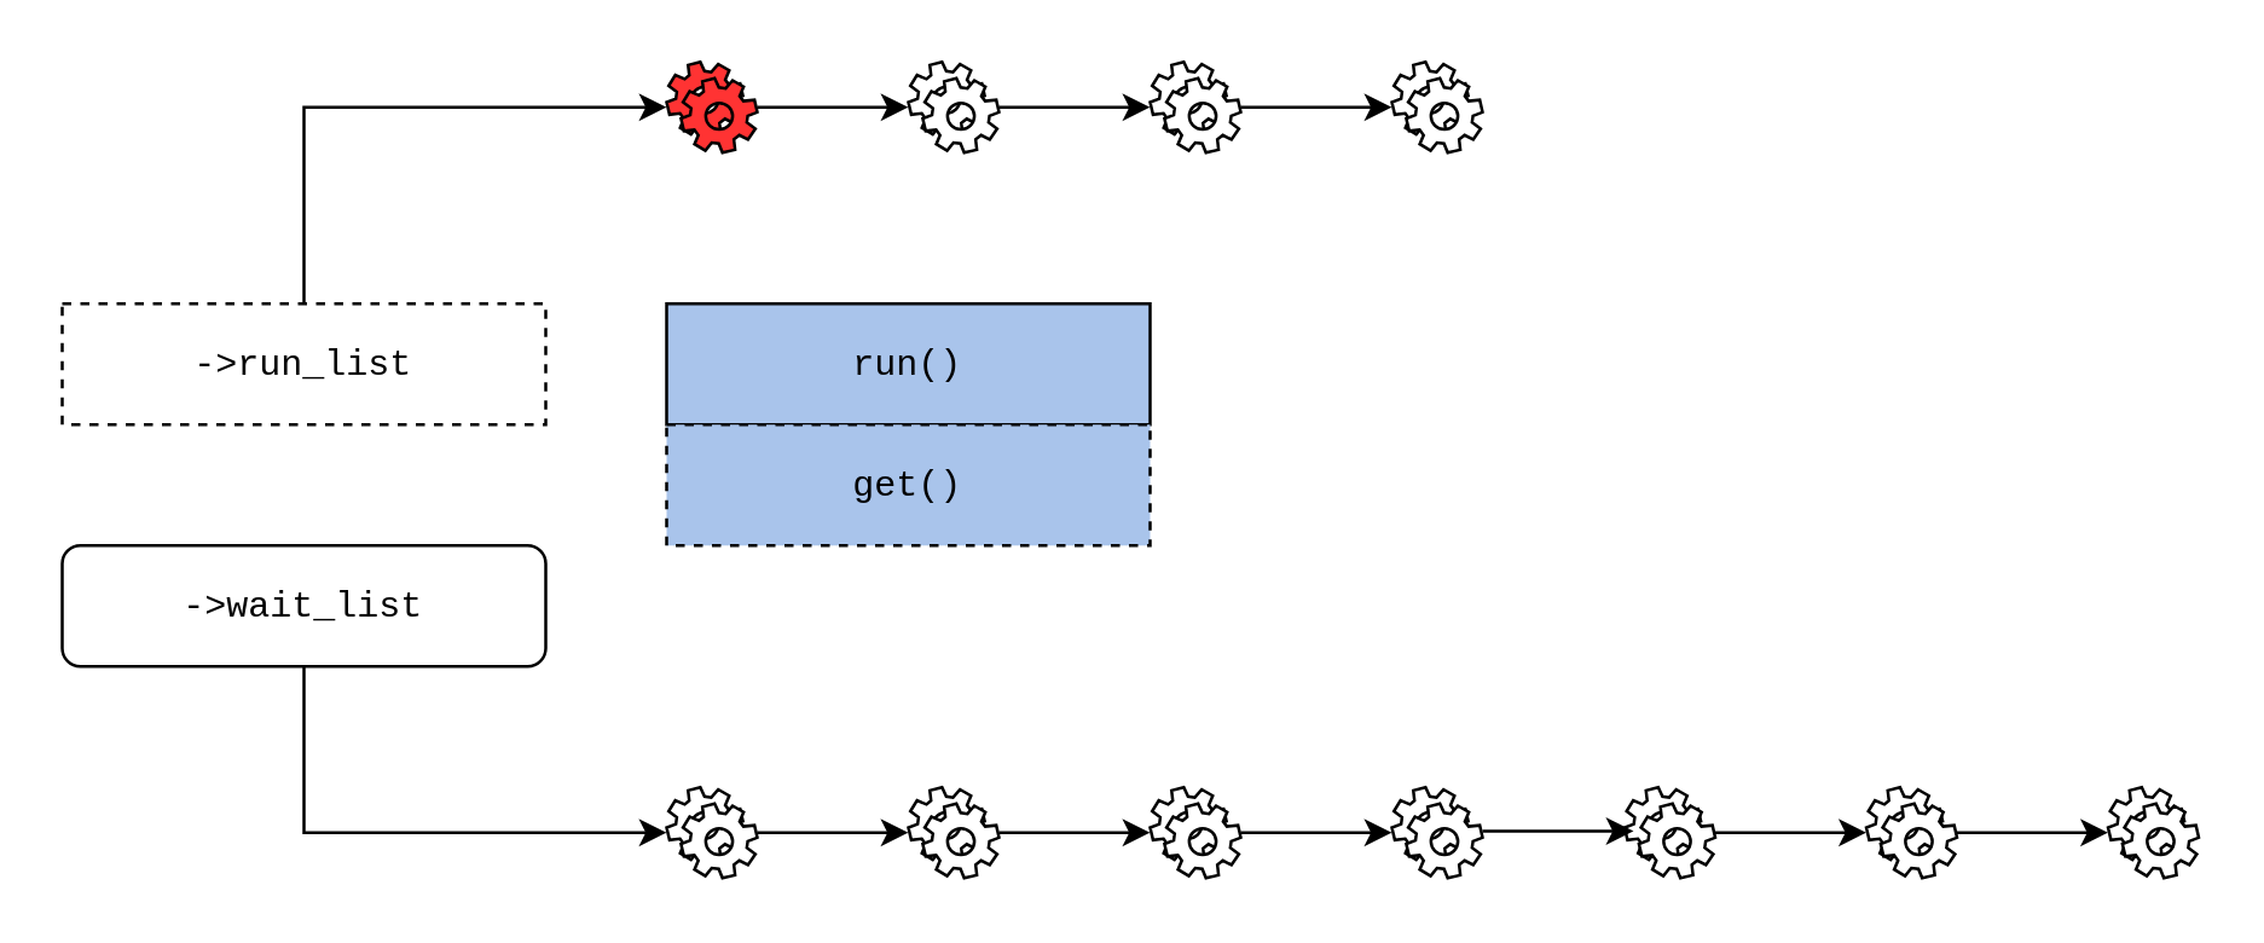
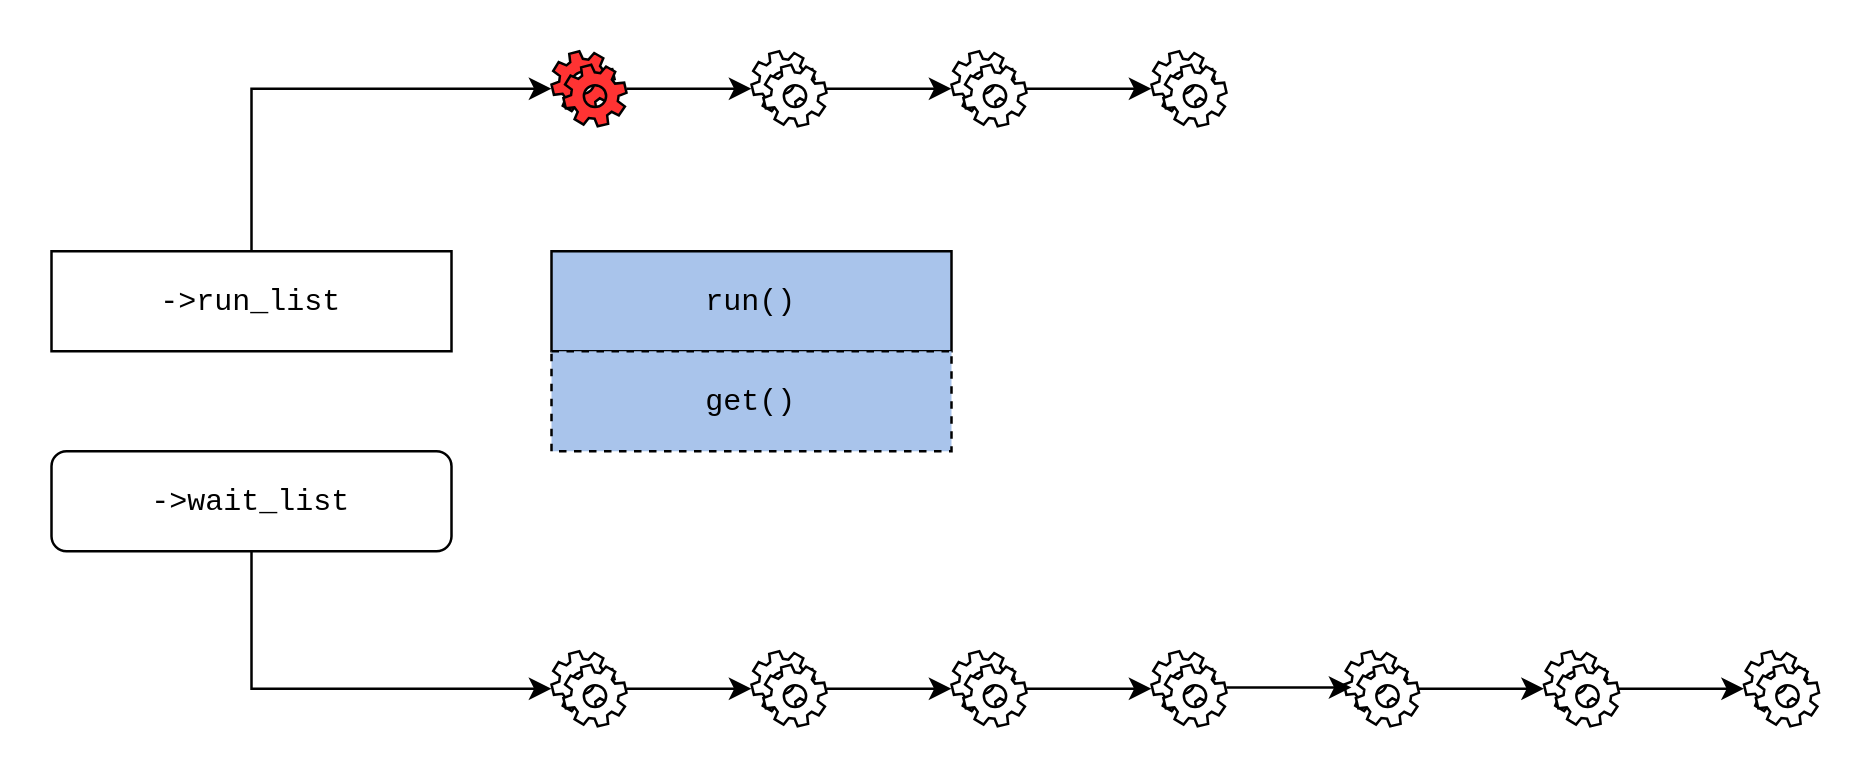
  <mxCell id="0" />
  <mxCell id="1" parent="0" />
  <mxCell id="2" style="edgeStyle=orthogonalEdgeStyle;rounded=0;orthogonalLoop=1;jettySize=auto;html=1;exitX=0.5;exitY=1;exitDx=0;exitDy=0;" parent="1" source="3" target="13" edge="1"><mxGeometry relative="1" as="geometry"><Array as="points"><mxPoint x="100" y="275" /></Array></mxGeometry></mxCell>
  <mxCell id="3" value="&lt;font face=&quot;Courier New&quot;&gt;-&amp;gt;wait_list&lt;/font&gt;" style="whiteSpace=wrap;html=1;fillColor=#FFFFFF;rounded=1;" parent="1" vertex="1"><mxGeometry x="20" y="180" width="160" height="40" as="geometry" /></mxCell>
  <mxCell id="4" style="edgeStyle=orthogonalEdgeStyle;rounded=0;orthogonalLoop=1;jettySize=auto;html=1;exitX=0.5;exitY=0;exitDx=0;exitDy=0;" parent="1" source="5" target="6" edge="1"><mxGeometry relative="1" as="geometry"><mxPoint x="110" y="40" as="targetPoint" /><Array as="points"><mxPoint x="100" y="35" /></Array></mxGeometry></mxCell>
- <mxCell id="5" value="&lt;font face=&quot;Courier New&quot;&gt;-&amp;gt;run_list&lt;/font&gt;" style="rounded=0;whiteSpace=wrap;html=1;fillColor=#FFFFFF;dashed=1;" parent="1" vertex="1"><mxGeometry x="20" y="100" width="160" height="40" as="geometry" /></mxCell>
+ <mxCell id="5" value="&lt;font face=&quot;Courier New&quot;&gt;-&amp;gt;run_list&lt;/font&gt;" style="rounded=0;whiteSpace=wrap;html=1;fillColor=#FFFFFF;" parent="1" vertex="1"><mxGeometry x="20" y="100" width="160" height="40" as="geometry" /></mxCell>
  <mxCell id="6" value="" style="shape=mxgraph.bpmn.service_task;html=1;outlineConnect=0;fillColor=#FF3333;" parent="1" vertex="1"><mxGeometry x="220" y="20" width="30" height="30" as="geometry" /></mxCell>
  <mxCell id="7" value="" style="shape=mxgraph.bpmn.service_task;html=1;outlineConnect=0;" parent="1" vertex="1"><mxGeometry x="300" y="20" width="30" height="30" as="geometry" /></mxCell>
  <mxCell id="8" value="" style="endArrow=classic;html=1;" parent="1" source="6" target="7" edge="1"><mxGeometry width="50" height="50" relative="1" as="geometry"><mxPoint x="260" y="30" as="sourcePoint" /><mxPoint x="420" y="470" as="targetPoint" /></mxGeometry></mxCell>
  <mxCell id="9" value="" style="shape=mxgraph.bpmn.service_task;html=1;outlineConnect=0;" parent="1" vertex="1"><mxGeometry x="380" y="20" width="30" height="30" as="geometry" /></mxCell>
  <mxCell id="10" value="" style="endArrow=classic;html=1;" parent="1" target="9" edge="1"><mxGeometry width="50" height="50" relative="1" as="geometry"><mxPoint x="330" y="35" as="sourcePoint" /><mxPoint x="500" y="470" as="targetPoint" /></mxGeometry></mxCell>
  <mxCell id="11" value="" style="shape=mxgraph.bpmn.service_task;html=1;outlineConnect=0;" parent="1" vertex="1"><mxGeometry x="460" y="20" width="30" height="30" as="geometry" /></mxCell>
  <mxCell id="12" value="" style="endArrow=classic;html=1;" parent="1" target="11" edge="1"><mxGeometry width="50" height="50" relative="1" as="geometry"><mxPoint x="410" y="35" as="sourcePoint" /><mxPoint x="580" y="470" as="targetPoint" /></mxGeometry></mxCell>
  <mxCell id="13" value="" style="shape=mxgraph.bpmn.service_task;html=1;outlineConnect=0;" parent="1" vertex="1"><mxGeometry x="220" y="260" width="30" height="30" as="geometry" /></mxCell>
  <mxCell id="14" value="" style="shape=mxgraph.bpmn.service_task;html=1;outlineConnect=0;" parent="1" vertex="1"><mxGeometry x="300" y="260" width="30" height="30" as="geometry" /></mxCell>
  <mxCell id="15" value="" style="endArrow=classic;html=1;" parent="1" source="13" target="14" edge="1"><mxGeometry width="50" height="50" relative="1" as="geometry"><mxPoint x="260" y="270" as="sourcePoint" /><mxPoint x="420" y="710" as="targetPoint" /></mxGeometry></mxCell>
  <mxCell id="16" value="" style="shape=mxgraph.bpmn.service_task;html=1;outlineConnect=0;" parent="1" vertex="1"><mxGeometry x="380" y="260" width="30" height="30" as="geometry" /></mxCell>
  <mxCell id="17" value="" style="endArrow=classic;html=1;" parent="1" target="16" edge="1"><mxGeometry width="50" height="50" relative="1" as="geometry"><mxPoint x="330" y="275" as="sourcePoint" /><mxPoint x="500" y="710" as="targetPoint" /></mxGeometry></mxCell>
  <mxCell id="18" value="" style="shape=mxgraph.bpmn.service_task;html=1;outlineConnect=0;" parent="1" vertex="1"><mxGeometry x="460" y="260" width="30" height="30" as="geometry" /></mxCell>
  <mxCell id="19" value="" style="endArrow=classic;html=1;" parent="1" target="18" edge="1"><mxGeometry width="50" height="50" relative="1" as="geometry"><mxPoint x="410" y="275" as="sourcePoint" /><mxPoint x="580" y="710" as="targetPoint" /></mxGeometry></mxCell>
  <mxCell id="20" value="" style="shape=mxgraph.bpmn.service_task;html=1;outlineConnect=0;" parent="1" vertex="1"><mxGeometry x="537" y="260" width="30" height="30" as="geometry" /></mxCell>
  <mxCell id="21" value="" style="shape=mxgraph.bpmn.service_task;html=1;outlineConnect=0;" parent="1" vertex="1"><mxGeometry x="617" y="260" width="30" height="30" as="geometry" /></mxCell>
  <mxCell id="22" value="" style="endArrow=classic;html=1;" parent="1" source="20" target="21" edge="1"><mxGeometry width="50" height="50" relative="1" as="geometry"><mxPoint x="577" y="270" as="sourcePoint" /><mxPoint x="737" y="710" as="targetPoint" /></mxGeometry></mxCell>
  <mxCell id="23" value="" style="shape=mxgraph.bpmn.service_task;html=1;outlineConnect=0;" parent="1" vertex="1"><mxGeometry x="697" y="260" width="30" height="30" as="geometry" /></mxCell>
  <mxCell id="24" value="" style="endArrow=classic;html=1;" parent="1" target="23" edge="1"><mxGeometry width="50" height="50" relative="1" as="geometry"><mxPoint x="647" y="275" as="sourcePoint" /><mxPoint x="817" y="710" as="targetPoint" /></mxGeometry></mxCell>
  <mxCell id="25" value="" style="endArrow=classic;html=1;" parent="1" edge="1"><mxGeometry width="50" height="50" relative="1" as="geometry"><mxPoint x="490" y="274.5" as="sourcePoint" /><mxPoint x="540" y="274.5" as="targetPoint" /></mxGeometry></mxCell>
  <mxCell id="26" value="&lt;font face=&quot;Courier New&quot;&gt;run()&lt;/font&gt;" style="rounded=0;whiteSpace=wrap;html=1;fillColor=#A9C4EB;" parent="1" vertex="1"><mxGeometry x="220" y="100" width="160" height="40" as="geometry" /></mxCell>
  <mxCell id="27" value="&lt;font face=&quot;Courier New&quot;&gt;get()&lt;/font&gt;" style="rounded=0;whiteSpace=wrap;html=1;fillColor=#A9C4EB;dashed=1;" parent="1" vertex="1"><mxGeometry x="220" y="140" width="160" height="40" as="geometry" /></mxCell>
